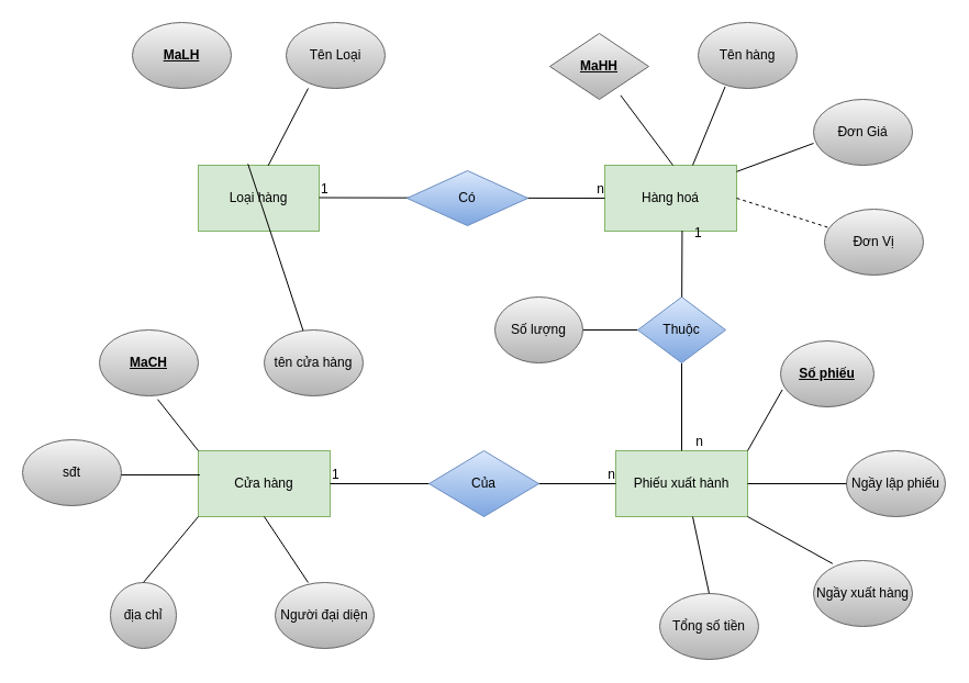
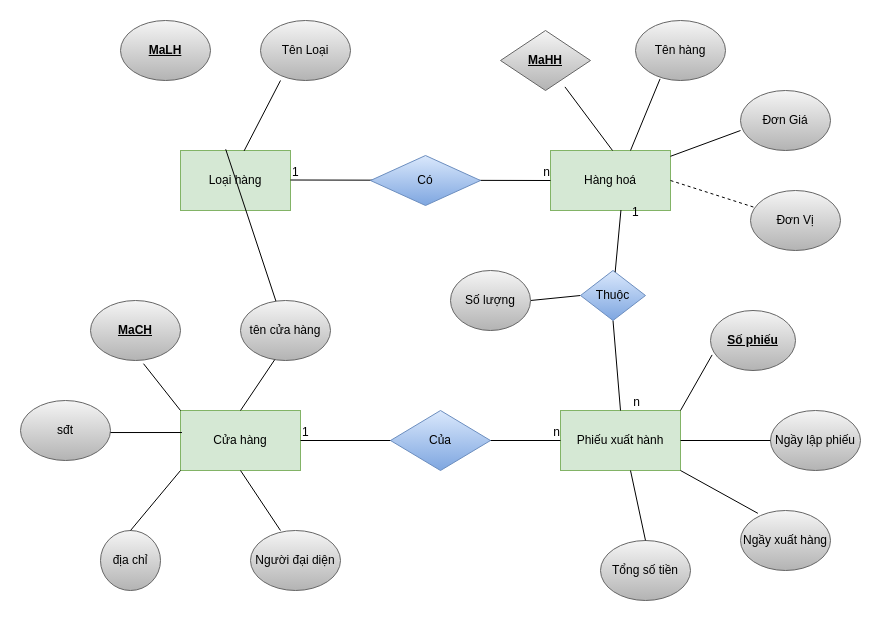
  <mxCell id="0" />
  <mxCell id="1" parent="0" />
  <mxCell id="2" value="&lt;font style=&quot;vertical-align: inherit&quot;&gt;&lt;font style=&quot;vertical-align: inherit&quot;&gt;&lt;font style=&quot;vertical-align: inherit&quot;&gt;&lt;font style=&quot;vertical-align: inherit&quot;&gt;Loại hàng&lt;/font&gt;&lt;/font&gt;&lt;/font&gt;&lt;/font&gt;" style="rounded=0;whiteSpace=wrap;html=1;fillColor=#d5e8d4;strokeColor=#82b366;" parent="1" vertex="1"><mxGeometry x="180" y="150" width="110" height="60" as="geometry" /></mxCell>
  <mxCell id="3" value="&lt;font style=&quot;vertical-align: inherit&quot;&gt;&lt;font style=&quot;vertical-align: inherit&quot;&gt;&lt;b&gt;&lt;u&gt;MaHH&lt;/u&gt;&lt;/b&gt;&lt;/font&gt;&lt;/font&gt;" style="rhombus;whiteSpace=wrap;html=1;fillColor=#f5f5f5;gradientColor=#b3b3b3;strokeColor=#666666;" parent="1" vertex="1"><mxGeometry x="500" y="30" width="90" height="60" as="geometry" /></mxCell>
  <mxCell id="4" value="&lt;font style=&quot;vertical-align: inherit&quot;&gt;&lt;font style=&quot;vertical-align: inherit&quot;&gt;Đơn Vị&lt;/font&gt;&lt;/font&gt;" style="ellipse;whiteSpace=wrap;html=1;fillColor=#f5f5f5;gradientColor=#b3b3b3;strokeColor=#666666;" parent="1" vertex="1"><mxGeometry x="750" y="190" width="90" height="60" as="geometry" /></mxCell>
  <mxCell id="5" value="&lt;font style=&quot;vertical-align: inherit&quot;&gt;&lt;font style=&quot;vertical-align: inherit&quot;&gt;Đơn Giá&lt;/font&gt;&lt;/font&gt;" style="ellipse;whiteSpace=wrap;html=1;fillColor=#f5f5f5;gradientColor=#b3b3b3;strokeColor=#666666;" parent="1" vertex="1"><mxGeometry x="740" y="90" width="90" height="60" as="geometry" /></mxCell>
  <mxCell id="6" value="&lt;font style=&quot;vertical-align: inherit&quot;&gt;&lt;font style=&quot;vertical-align: inherit&quot;&gt;&lt;font style=&quot;vertical-align: inherit&quot;&gt;&lt;font style=&quot;vertical-align: inherit&quot;&gt;Tên hàng&lt;/font&gt;&lt;/font&gt;&lt;/font&gt;&lt;/font&gt;" style="ellipse;whiteSpace=wrap;html=1;fillColor=#f5f5f5;gradientColor=#b3b3b3;strokeColor=#666666;" parent="1" vertex="1"><mxGeometry x="635" y="20" width="90" height="60" as="geometry" /></mxCell>
  <mxCell id="7" value="&lt;font style=&quot;vertical-align: inherit&quot;&gt;&lt;font style=&quot;vertical-align: inherit&quot;&gt;Hàng hoá&lt;/font&gt;&lt;/font&gt;" style="rounded=0;whiteSpace=wrap;html=1;fillColor=#d5e8d4;strokeColor=#82b366;" parent="1" vertex="1"><mxGeometry x="550" y="150" width="120" height="60" as="geometry" /></mxCell>
  <mxCell id="8" value="&lt;font style=&quot;vertical-align: inherit&quot;&gt;&lt;font style=&quot;vertical-align: inherit&quot;&gt;&lt;font style=&quot;vertical-align: inherit&quot;&gt;&lt;font style=&quot;vertical-align: inherit&quot;&gt;&lt;font style=&quot;vertical-align: inherit&quot;&gt;&lt;font style=&quot;vertical-align: inherit&quot;&gt;Tên Loại&lt;/font&gt;&lt;/font&gt;&lt;/font&gt;&lt;/font&gt;&lt;/font&gt;&lt;/font&gt;" style="ellipse;whiteSpace=wrap;html=1;fillColor=#f5f5f5;gradientColor=#b3b3b3;strokeColor=#666666;" parent="1" vertex="1"><mxGeometry x="260" y="20" width="90" height="60" as="geometry" /></mxCell>
  <mxCell id="9" value="&lt;font style=&quot;vertical-align: inherit&quot;&gt;&lt;font style=&quot;vertical-align: inherit&quot;&gt;&lt;font style=&quot;vertical-align: inherit&quot;&gt;&lt;font style=&quot;vertical-align: inherit&quot;&gt;&lt;font style=&quot;vertical-align: inherit&quot;&gt;&lt;font style=&quot;vertical-align: inherit&quot;&gt;&lt;b&gt;&lt;u&gt;MaLH&lt;/u&gt;&lt;/b&gt;&lt;/font&gt;&lt;/font&gt;&lt;/font&gt;&lt;/font&gt;&lt;/font&gt;&lt;/font&gt;" style="ellipse;whiteSpace=wrap;html=1;fillColor=#f5f5f5;strokeColor=#666666;gradientColor=#b3b3b3;" parent="1" vertex="1"><mxGeometry x="120" y="20" width="90" height="60" as="geometry" /></mxCell>
  <mxCell id="10" value="&lt;font style=&quot;vertical-align: inherit&quot;&gt;&lt;font style=&quot;vertical-align: inherit&quot;&gt;Cửa hàng&lt;/font&gt;&lt;/font&gt;" style="rounded=0;whiteSpace=wrap;html=1;fillColor=#d5e8d4;strokeColor=#82b366;" parent="1" vertex="1"><mxGeometry x="180" y="410" width="120" height="60" as="geometry" /></mxCell>
  <mxCell id="11" value="&lt;font style=&quot;vertical-align: inherit&quot;&gt;&lt;font style=&quot;vertical-align: inherit&quot;&gt;&lt;font style=&quot;vertical-align: inherit&quot;&gt;&lt;font style=&quot;vertical-align: inherit&quot;&gt;tên cửa hàng&lt;/font&gt;&lt;/font&gt;&lt;/font&gt;&lt;/font&gt;" style="ellipse;whiteSpace=wrap;html=1;fillColor=#f5f5f5;gradientColor=#b3b3b3;strokeColor=#666666;" parent="1" vertex="1"><mxGeometry x="240" y="300" width="90" height="60" as="geometry" /></mxCell>
  <mxCell id="12" value="&lt;font style=&quot;vertical-align: inherit&quot;&gt;&lt;font style=&quot;vertical-align: inherit&quot;&gt;&lt;font style=&quot;vertical-align: inherit&quot;&gt;&lt;font style=&quot;vertical-align: inherit&quot;&gt;&lt;b&gt;&lt;u&gt;MaCH&lt;/u&gt;&lt;/b&gt;&lt;/font&gt;&lt;/font&gt;&lt;/font&gt;&lt;/font&gt;" style="ellipse;whiteSpace=wrap;html=1;fillColor=#f5f5f5;gradientColor=#b3b3b3;strokeColor=#666666;" parent="1" vertex="1"><mxGeometry x="90" y="300" width="90" height="60" as="geometry" /></mxCell>
  <mxCell id="13" value="&lt;font style=&quot;vertical-align: inherit&quot;&gt;&lt;font style=&quot;vertical-align: inherit&quot;&gt;địa chỉ&lt;/font&gt;&lt;/font&gt;" style="ellipse;whiteSpace=wrap;html=1;fillColor=#f5f5f5;gradientColor=#b3b3b3;strokeColor=#666666;" parent="1" vertex="1"><mxGeometry x="100" y="530" width="60" height="60" as="geometry" /></mxCell>
  <mxCell id="14" value="&lt;font style=&quot;vertical-align: inherit&quot;&gt;&lt;font style=&quot;vertical-align: inherit&quot;&gt;&lt;font style=&quot;vertical-align: inherit&quot;&gt;&lt;font style=&quot;vertical-align: inherit&quot;&gt;sđt&lt;/font&gt;&lt;/font&gt;&lt;/font&gt;&lt;/font&gt;" style="ellipse;whiteSpace=wrap;html=1;fillColor=#f5f5f5;gradientColor=#b3b3b3;strokeColor=#666666;" parent="1" vertex="1"><mxGeometry x="20" y="400" width="90" height="60" as="geometry" /></mxCell>
  <mxCell id="15" value="&lt;b&gt;&lt;u&gt;&lt;font style=&quot;vertical-align: inherit&quot;&gt;&lt;font style=&quot;vertical-align: inherit&quot;&gt;&lt;font style=&quot;vertical-align: inherit&quot;&gt;&lt;font style=&quot;vertical-align: inherit&quot;&gt;Số phiếu&lt;/font&gt;&lt;/font&gt;&lt;/font&gt;&lt;/font&gt;&lt;span style=&quot;color: rgba(0 , 0 , 0 , 0) ; font-family: monospace ; font-size: 0px&quot;&gt;&lt;font style=&quot;vertical-align: inherit&quot;&gt;&lt;font style=&quot;vertical-align: inherit&quot;&gt;% 3CmxGraphModel% 3E% 3Croot% 3E% 3CmxCell% 20id% 3D% 220% 22% 2F% 3E% 3CmxCell% 20id% 3D% 221% 22% 20parent% 3D% 220% 22% 2F% 3E% 3CmxCell% 20id% 3D % 222% 22% 20value% 3D% 22% 26lt% 3Bfont% 20style% 3D% 26quot% 3Bvertical-align% 3A% 20inherit% 26quot% 3B% 26gt% 3B% 26lt% 3Bfont% 20style% 3D% 26quot% 3Bvertical-align % 3A% 20inherit% 26quot% 3B% 26gt% 3B% C4% 90% C6% A1n% 20Gi% C3% A1% 26lt% 3B% 2Ffont% 26gt% 3B% 26lt% 3B% 2Ffont% 26gt% 3B% 22% 20 kiểu % 3D% 22ellipse% 3BwhiteSpace% 3Dwrap% 3Bhtml% 3D1% 3B% 22% 20vertex% 3D% 221% 22% 20parent% 3D% 221% 22% 3E% 3CmxGeometry% 20x% 3D% 22190% 22% 20y% 3D% 22170 % 22% 20 width% 3D% 2290% 22% 20height% 3D% 2260% 22% 20as% 3D% 22geometry% 22% 2F% 3E% 3C% 2FmxCell% 3E% 3C% 2Froot% 3E% 3C% 2FmxGraphModel% 3E&lt;/font&gt;&lt;/font&gt;&lt;/span&gt;&lt;span style=&quot;color: rgba(0 , 0 , 0 , 0) ; font-family: monospace ; font-size: 0px&quot;&gt;&lt;font style=&quot;vertical-align: inherit&quot;&gt;&lt;font style=&quot;vertical-align: inherit&quot;&gt;% 3CmxGraphModel% 3E% 3Croot% 3E% 3CmxCell% 20id% 3D% 220% 22% 2F% 3E% 3CmxCell% 20id% 3D% 221% 22% 20parent% 3D% 220% 22% 2F% 3E% 3CmxCell% 20id% 3D % 222% 22% 20value% 3D% 22% 26lt% 3Bfont% 20style% 3D% 26quot% 3Bvertical-align% 3A% 20inherit% 26quot% 3B% 26gt% 3B% 26lt% 3Bfont% 20style% 3D% 26quot% 3Bvertical-align % 3A% 20inherit% 26quot% 3B% 26gt% 3B% C4% 90% C6% A1n% 20Gi% C3% A1% 26lt% 3B% 2Ffont% 26gt% 3B% 26lt% 3B% 2Ffont% 26gt% 3B% 22% 20 kiểu % 3D% 22ellipse% 3BwhiteSpace% 3Dwrap% 3Bhtml% 3D1% 3B% 22% 20vertex% 3D% 221% 22% 20parent% 3D% 221% 22% 3E% 3CmxGeometry% 20x% 3D% 22190% 22% 20y% 3D% 22170 % 22% 20 width% 3D% 2290% 22% 20height% 3D% 2260% 22% 20as% 3D% 22geometry% 22% 2F% 3E% 3C% 2FmxCell% 3E% 3C% 2Froot% 3E% 3C% 2FmxGraphModel% 3E&lt;/font&gt;&lt;/font&gt;&lt;/span&gt;&lt;/u&gt;&lt;/b&gt;" style="ellipse;whiteSpace=wrap;html=1;fillColor=#f5f5f5;gradientColor=#b3b3b3;strokeColor=#666666;" parent="1" vertex="1"><mxGeometry x="710" y="310" width="85" height="60" as="geometry" /></mxCell>
  <mxCell id="16" value="&lt;font style=&quot;vertical-align: inherit&quot;&gt;&lt;font style=&quot;vertical-align: inherit&quot;&gt;&lt;font style=&quot;vertical-align: inherit&quot;&gt;&lt;font style=&quot;vertical-align: inherit&quot;&gt;Người đại diện&lt;/font&gt;&lt;/font&gt;&lt;/font&gt;&lt;/font&gt;" style="ellipse;whiteSpace=wrap;html=1;fillColor=#f5f5f5;gradientColor=#b3b3b3;strokeColor=#666666;" parent="1" vertex="1"><mxGeometry x="250" y="530" width="90" height="60" as="geometry" /></mxCell>
  <mxCell id="17" value="&lt;font style=&quot;vertical-align: inherit&quot;&gt;&lt;font style=&quot;vertical-align: inherit&quot;&gt;Phiếu xuất hành&lt;/font&gt;&lt;/font&gt;" style="rounded=0;whiteSpace=wrap;html=1;fillColor=#d5e8d4;strokeColor=#82b366;" parent="1" vertex="1"><mxGeometry x="560" y="410" width="120" height="60" as="geometry" /></mxCell>
  <mxCell id="18" value="&lt;font style=&quot;vertical-align: inherit&quot;&gt;&lt;font style=&quot;vertical-align: inherit&quot;&gt;&lt;font style=&quot;vertical-align: inherit&quot;&gt;&lt;font style=&quot;vertical-align: inherit&quot;&gt;Ngầy xuất hàng&lt;/font&gt;&lt;/font&gt;&lt;/font&gt;&lt;/font&gt;" style="ellipse;whiteSpace=wrap;html=1;fillColor=#f5f5f5;gradientColor=#b3b3b3;strokeColor=#666666;" parent="1" vertex="1"><mxGeometry x="740" y="510" width="90" height="60" as="geometry" /></mxCell>
  <mxCell id="19" value="&lt;font style=&quot;vertical-align: inherit&quot;&gt;&lt;font style=&quot;vertical-align: inherit&quot;&gt;&lt;font style=&quot;vertical-align: inherit&quot;&gt;&lt;font style=&quot;vertical-align: inherit&quot;&gt;Ngầy lập phiếu&lt;/font&gt;&lt;/font&gt;&lt;/font&gt;&lt;/font&gt;" style="ellipse;whiteSpace=wrap;html=1;fillColor=#f5f5f5;gradientColor=#b3b3b3;strokeColor=#666666;" parent="1" vertex="1"><mxGeometry x="770" y="410" width="90" height="60" as="geometry" /></mxCell>
  <mxCell id="20" value="&lt;font style=&quot;vertical-align: inherit&quot;&gt;&lt;font style=&quot;vertical-align: inherit&quot;&gt;&lt;font style=&quot;vertical-align: inherit&quot;&gt;&lt;font style=&quot;vertical-align: inherit&quot;&gt;Tổng số tiền&lt;/font&gt;&lt;/font&gt;&lt;/font&gt;&lt;/font&gt;" style="ellipse;whiteSpace=wrap;html=1;fillColor=#f5f5f5;gradientColor=#b3b3b3;strokeColor=#666666;" parent="1" vertex="1"><mxGeometry x="600" y="540" width="90" height="60" as="geometry" /></mxCell>
  <mxCell id="21" value="" style="endArrow=none;html=1;rounded=0;exitX=1;exitY=0.5;exitDx=0;exitDy=0;entryX=0;entryY=0.5;entryDx=0;entryDy=0;" parent="1" target="36" edge="1" source="22"><mxGeometry width="50" height="50" relative="1" as="geometry"><mxPoint x="540" y="340" as="sourcePoint" /><mxPoint x="580" y="310" as="targetPoint" /></mxGeometry></mxCell>
  <mxCell id="22" value="&lt;font style=&quot;vertical-align: inherit&quot;&gt;&lt;font style=&quot;vertical-align: inherit&quot;&gt;Số lượng&lt;/font&gt;&lt;/font&gt;" style="ellipse;whiteSpace=wrap;html=1;fillColor=#f5f5f5;gradientColor=#b3b3b3;strokeColor=#666666;" parent="1" vertex="1"><mxGeometry x="450" y="270" width="80" height="60" as="geometry" /></mxCell>
  <mxCell id="23" value="" style="endArrow=none;html=1;rounded=0;exitX=0.411;exitY=-0.02;exitDx=0;exitDy=0;exitPerimeter=0;" edge="1" parent="1" source="2" target="11"><mxGeometry relative="1" as="geometry"><mxPoint x="430" y="210" as="sourcePoint" /><mxPoint x="590" y="210" as="targetPoint" /></mxGeometry></mxCell>
  <mxCell id="24" value="" style="endArrow=none;html=1;rounded=0;exitX=0.578;exitY=0.007;exitDx=0;exitDy=0;exitPerimeter=0;" edge="1" parent="1" source="2"><mxGeometry relative="1" as="geometry"><mxPoint x="235.21" y="158.8" as="sourcePoint" /><mxPoint x="280" y="80" as="targetPoint" /></mxGeometry></mxCell>
  <mxCell id="25" value="" style="endArrow=none;html=1;rounded=0;entryX=0;entryY=0.5;entryDx=0;entryDy=0;entryPerimeter=0;" edge="1" parent="1" target="7"><mxGeometry relative="1" as="geometry"><mxPoint x="290" y="179.5" as="sourcePoint" /><mxPoint x="540" y="180" as="targetPoint" /></mxGeometry></mxCell>
  <mxCell id="26" value="1" style="resizable=0;html=1;align=left;verticalAlign=bottom;" connectable="0" vertex="1" parent="25"><mxGeometry x="-1" relative="1" as="geometry" /></mxCell>
  <mxCell id="27" value="n" style="resizable=0;html=1;align=right;verticalAlign=bottom;" connectable="0" vertex="1" parent="25"><mxGeometry x="1" relative="1" as="geometry" /></mxCell>
  <mxCell id="28" value="Có" style="shape=rhombus;perimeter=rhombusPerimeter;whiteSpace=wrap;html=1;align=center;fillColor=#dae8fc;strokeColor=#6c8ebf;gradientColor=#7ea6e0;" vertex="1" parent="1"><mxGeometry x="370" y="155" width="110" height="50" as="geometry" /></mxCell>
  <mxCell id="29" style="edgeStyle=orthogonalEdgeStyle;rounded=0;orthogonalLoop=1;jettySize=auto;html=1;exitX=0.5;exitY=1;exitDx=0;exitDy=0;" edge="1" parent="1" source="4" target="4"><mxGeometry relative="1" as="geometry" /></mxCell>
  <mxCell id="30" value="" style="endArrow=none;html=1;rounded=0;exitX=0.411;exitY=-0.02;exitDx=0;exitDy=0;exitPerimeter=0;entryX=0.716;entryY=0.94;entryDx=0;entryDy=0;entryPerimeter=0;" edge="1" parent="1" target="3"><mxGeometry relative="1" as="geometry"><mxPoint x="612.02" y="150" as="sourcePoint" /><mxPoint x="560" y="80" as="targetPoint" /></mxGeometry></mxCell>
  <mxCell id="31" value="" style="endArrow=none;html=1;rounded=0;entryX=0.273;entryY=0.973;entryDx=0;entryDy=0;entryPerimeter=0;" edge="1" parent="1" target="6"><mxGeometry relative="1" as="geometry"><mxPoint x="630" y="150" as="sourcePoint" /><mxPoint x="574.44" y="96.4" as="targetPoint" /></mxGeometry></mxCell>
  <mxCell id="32" value="" style="endArrow=none;html=1;rounded=0;entryX=0;entryY=0.667;entryDx=0;entryDy=0;entryPerimeter=0;" edge="1" parent="1" target="5"><mxGeometry relative="1" as="geometry"><mxPoint x="670" y="155.81" as="sourcePoint" /><mxPoint x="699.57" y="84.19" as="targetPoint" /></mxGeometry></mxCell>
  <mxCell id="33" value="" style="endArrow=none;html=1;rounded=0;exitX=1;exitY=0.5;exitDx=0;exitDy=0;dashed=1;" edge="1" parent="1" source="7" target="4"><mxGeometry relative="1" as="geometry"><mxPoint x="680" y="165.81" as="sourcePoint" /><mxPoint x="750" y="140.02" as="targetPoint" /></mxGeometry></mxCell>
  <mxCell id="34" value="" style="endArrow=none;html=1;rounded=0;exitX=0.5;exitY=1;exitDx=0;exitDy=0;startArrow=none;" edge="1" parent="1" source="36"><mxGeometry relative="1" as="geometry"><mxPoint x="620" y="220" as="sourcePoint" /><mxPoint x="620" y="410" as="targetPoint" /></mxGeometry></mxCell>
  <mxCell id="35" value="n" style="resizable=0;html=1;align=right;verticalAlign=bottom;" connectable="0" vertex="1" parent="34"><mxGeometry x="1" relative="1" as="geometry"><mxPoint x="20" as="offset" /></mxGeometry></mxCell>
- <mxCell id="36" value="Thuộc" style="shape=rhombus;perimeter=rhombusPerimeter;whiteSpace=wrap;html=1;align=center;fillColor=#dae8fc;strokeColor=#6c8ebf;gradientColor=#7ea6e0;" vertex="1" parent="1"><mxGeometry x="580" y="270" width="80" height="60" as="geometry" /></mxCell>
+ <mxCell id="36" value="Thuộc" style="shape=rhombus;perimeter=rhombusPerimeter;whiteSpace=wrap;html=1;align=center;fillColor=#dae8fc;strokeColor=#6c8ebf;gradientColor=#7ea6e0;" vertex="1" parent="1"><mxGeometry x="580" y="270" width="65" height="50" as="geometry" /></mxCell>
  <mxCell id="37" value="" style="endArrow=none;html=1;rounded=0;exitX=0.587;exitY=0.993;exitDx=0;exitDy=0;exitPerimeter=0;" edge="1" parent="1" source="7" target="36"><mxGeometry relative="1" as="geometry"><mxPoint x="620.44" y="209.58" as="sourcePoint" /><mxPoint x="620" y="410" as="targetPoint" /></mxGeometry></mxCell>
  <mxCell id="38" value="1" style="resizable=0;html=1;align=left;verticalAlign=bottom;" connectable="0" vertex="1" parent="37"><mxGeometry x="-1" relative="1" as="geometry"><mxPoint x="10" y="10" as="offset" /></mxGeometry></mxCell>
  <mxCell id="39" value="" style="endArrow=none;html=1;rounded=0;entryX=0;entryY=0.5;entryDx=0;entryDy=0;" edge="1" parent="1" target="17"><mxGeometry relative="1" as="geometry"><mxPoint x="300" y="440" as="sourcePoint" /><mxPoint x="550" y="430" as="targetPoint" /></mxGeometry></mxCell>
  <mxCell id="40" value="1" style="resizable=0;html=1;align=left;verticalAlign=bottom;" connectable="0" vertex="1" parent="39"><mxGeometry x="-1" relative="1" as="geometry" /></mxCell>
  <mxCell id="41" value="n" style="resizable=0;html=1;align=right;verticalAlign=bottom;" connectable="0" vertex="1" parent="39"><mxGeometry x="1" relative="1" as="geometry" /></mxCell>
  <mxCell id="42" value="" style="endArrow=none;html=1;rounded=0;exitX=0.019;exitY=0.74;exitDx=0;exitDy=0;exitPerimeter=0;entryX=1;entryY=0;entryDx=0;entryDy=0;" edge="1" parent="1" source="15" target="17"><mxGeometry relative="1" as="geometry"><mxPoint x="430" y="390" as="sourcePoint" /><mxPoint x="590" y="390" as="targetPoint" /></mxGeometry></mxCell>
  <mxCell id="43" value="" style="endArrow=none;html=1;rounded=0;exitX=0;exitY=0.5;exitDx=0;exitDy=0;entryX=1;entryY=0.5;entryDx=0;entryDy=0;" edge="1" parent="1" source="19" target="17"><mxGeometry relative="1" as="geometry"><mxPoint x="721.615" y="364.4" as="sourcePoint" /><mxPoint x="660" y="420" as="targetPoint" /></mxGeometry></mxCell>
  <mxCell id="44" value="" style="endArrow=none;html=1;rounded=0;exitX=0.193;exitY=0.047;exitDx=0;exitDy=0;exitPerimeter=0;entryX=1;entryY=1;entryDx=0;entryDy=0;" edge="1" parent="1" source="18" target="17"><mxGeometry relative="1" as="geometry"><mxPoint x="731.615" y="374.4" as="sourcePoint" /><mxPoint x="670" y="430" as="targetPoint" /></mxGeometry></mxCell>
  <mxCell id="45" value="" style="endArrow=none;html=1;rounded=0;exitX=0.5;exitY=0;exitDx=0;exitDy=0;" edge="1" parent="1" source="20"><mxGeometry relative="1" as="geometry"><mxPoint x="630" y="530" as="sourcePoint" /><mxPoint x="630" y="470" as="targetPoint" /></mxGeometry></mxCell>
+ <mxCell id="46" value="" style="endArrow=none;html=1;rounded=0;entryX=0.38;entryY=0.987;entryDx=0;entryDy=0;exitX=0.5;exitY=0;exitDx=0;exitDy=0;entryPerimeter=0;" edge="1" parent="1" source="10" target="11"><mxGeometry relative="1" as="geometry"><mxPoint x="430" y="390" as="sourcePoint" /><mxPoint x="590" y="390" as="targetPoint" /><Array as="points" /></mxGeometry></mxCell>
  <mxCell id="47" value="" style="endArrow=none;html=1;rounded=0;entryX=0.589;entryY=1.053;entryDx=0;entryDy=0;exitX=0;exitY=0;exitDx=0;exitDy=0;entryPerimeter=0;" edge="1" parent="1" source="10" target="12"><mxGeometry relative="1" as="geometry"><mxPoint x="261.76" y="416.4" as="sourcePoint" /><mxPoint x="295" y="370" as="targetPoint" /></mxGeometry></mxCell>
  <mxCell id="48" value="" style="endArrow=none;html=1;rounded=0;entryX=1;entryY=0.534;entryDx=0;entryDy=0;exitX=0.012;exitY=0.367;exitDx=0;exitDy=0;exitPerimeter=0;entryPerimeter=0;" edge="1" parent="1" source="10" target="14"><mxGeometry relative="1" as="geometry"><mxPoint x="190" y="420" as="sourcePoint" /><mxPoint x="153.01" y="373.18" as="targetPoint" /></mxGeometry></mxCell>
  <mxCell id="49" value="" style="endArrow=none;html=1;rounded=0;entryX=0.5;entryY=0;entryDx=0;entryDy=0;" edge="1" parent="1" target="13"><mxGeometry relative="1" as="geometry"><mxPoint x="180" y="470" as="sourcePoint" /><mxPoint x="120" y="442.04" as="targetPoint" /></mxGeometry></mxCell>
  <mxCell id="50" value="" style="endArrow=none;html=1;rounded=0;entryX=0.333;entryY=0;entryDx=0;entryDy=0;exitX=0.5;exitY=1;exitDx=0;exitDy=0;entryPerimeter=0;" edge="1" parent="1" source="10" target="16"><mxGeometry relative="1" as="geometry"><mxPoint x="190" y="480" as="sourcePoint" /><mxPoint x="155" y="540" as="targetPoint" /></mxGeometry></mxCell>
  <mxCell id="51" value="Của" style="shape=rhombus;perimeter=rhombusPerimeter;whiteSpace=wrap;html=1;align=center;fillColor=#dae8fc;strokeColor=#6c8ebf;gradientColor=#7ea6e0;" vertex="1" parent="1"><mxGeometry x="390" y="410" width="100" height="60" as="geometry" /></mxCell>
